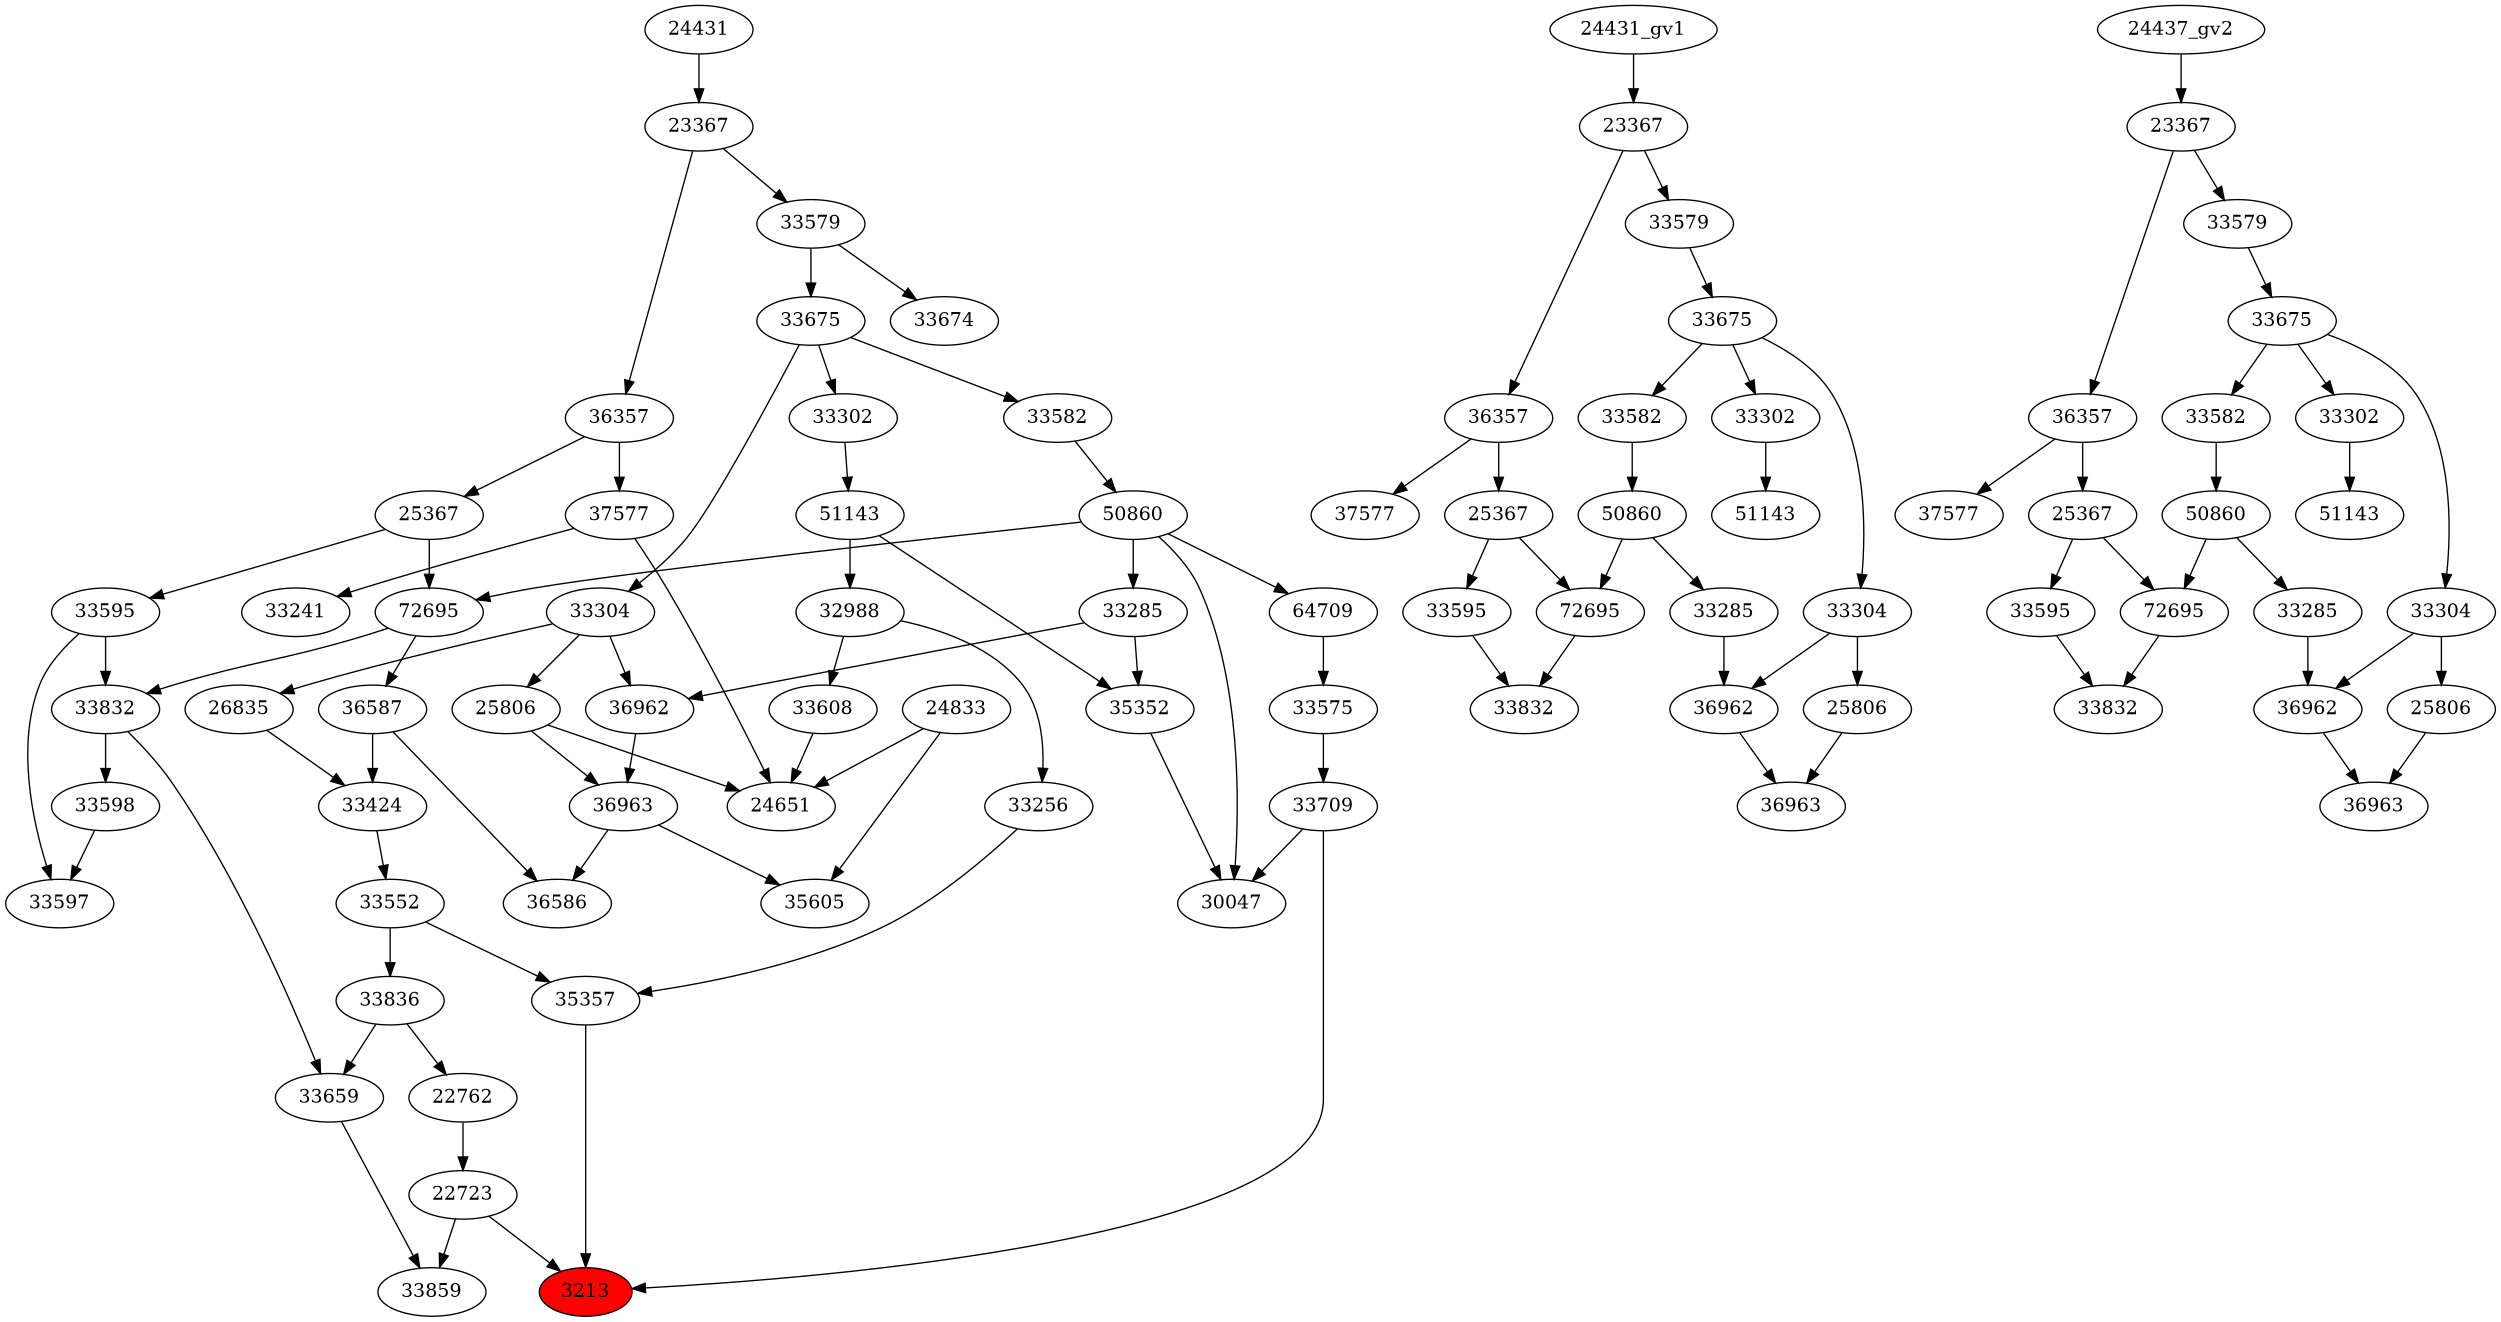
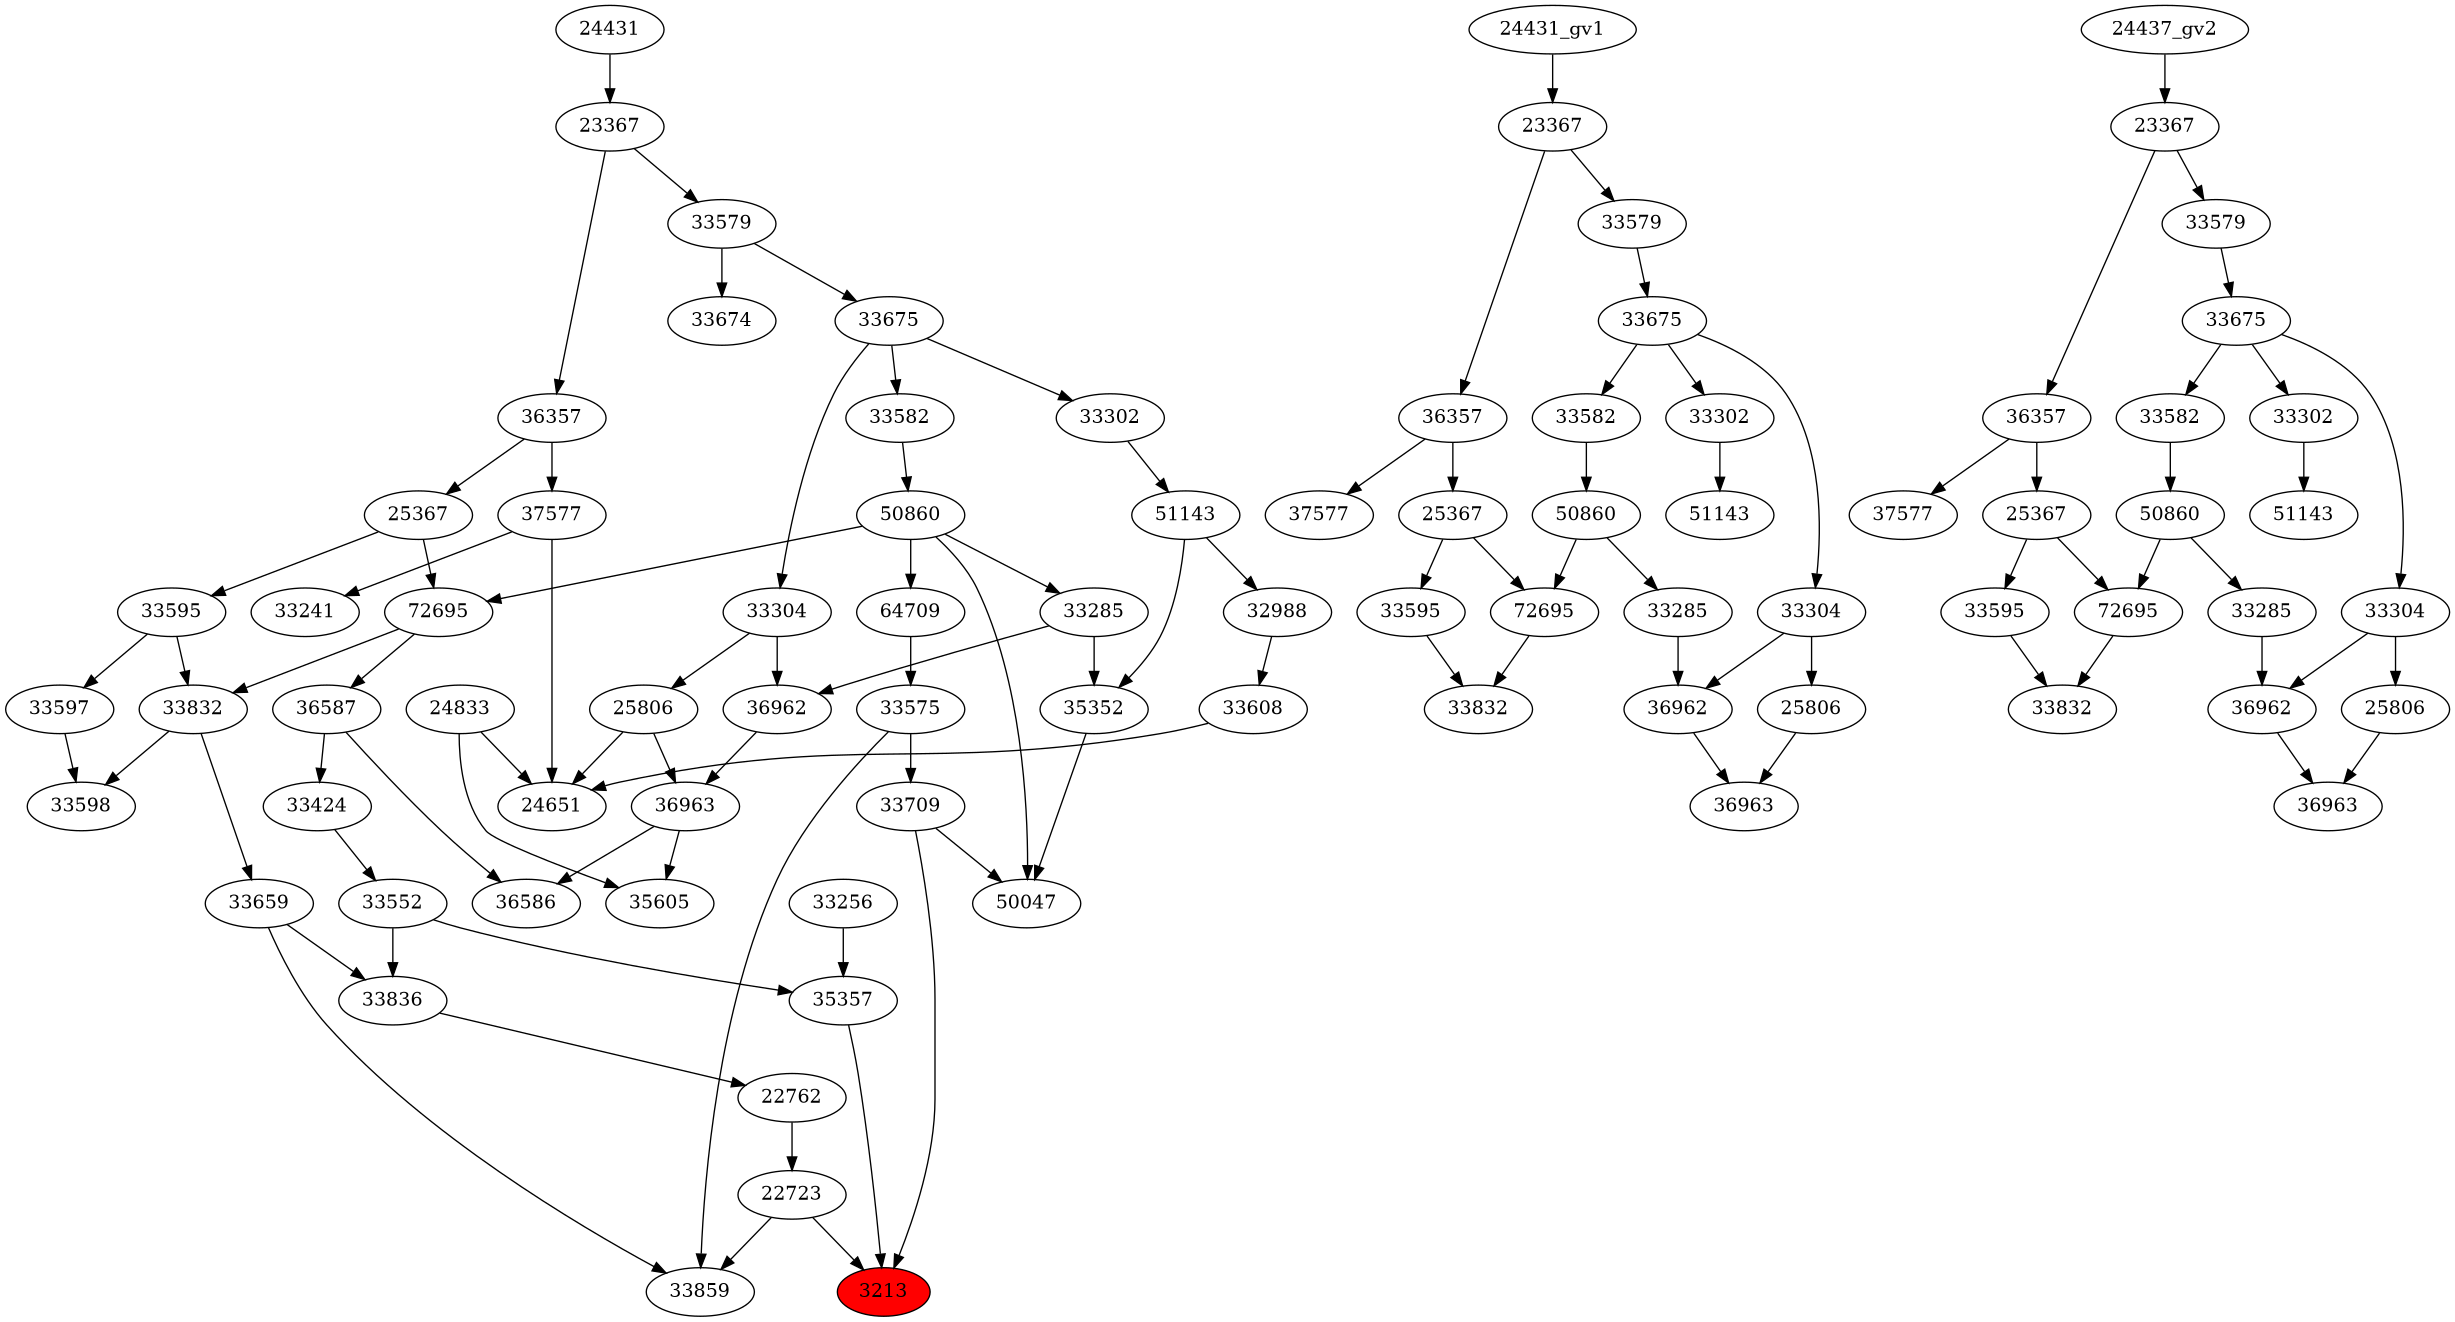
  strict digraph {
    n1 [fillcolor=red label=3213 style=filled]
    n2 [label=35357]
    n3 [label=33709]
    n4 [label=22723]
    n5 [label=33552]
    n6 [label=33256]
-   n7 [label=30047]
+   n7 [label=50047]
    n8 [label=33575]
    n9 [label=33859]
    n10 [label=22762]
    n11 [label=33424]
    n12 [label=32988]
    n13 [label=35352]
    n14 [label=50860]
    n15 [label=64709]
    n16 [label=33285]
    n17 [label=72695]
    n18 [label=36962]
    n19 [label=36587]
    n20 [label=33832]
    n21 [label=36586]
    n22 [label=35605]
    n23 [label=33836]
    n24 [label=33659]
    n25 [label=33241]
-   n26 [label=26835]
    n27 [label=51143]
    n28 [label=36963]
    n29 [label=33582]
    n30 [label=24833]
    n31 [label=33598]
    n32 [label=37577]
    n33 [label=24651]
    n34 [label=33304]
    n35 [label=25806]
    n36 [label=33302]
    n37 [label=33675]
    n38 [label=33597]
    n39 [label=33595]
    n40 [label=36357]
    n41 [label=25367]
    n42 [label=33579]
    n43 [label=33674]
    n44 [label=33608]
    n45 [label=23367]
    n46 [label=24431]
    n47 [label=50860]
    n48 [label=33285]
    n49 [label=72695]
    n50 [label=36962]
    n51 [label=33832]
    n52 [label=33582]
    n53 [label=51143]
    n54 [label=33302]
    n55 [label=36963]
    n56 [label=33675]
    n57 [label=33304]
    n58 [label=25806]
    n59 [label=33595]
    n60 [label=37577]
    n61 [label=36357]
    n62 [label=25367]
    n63 [label=33579]
    n64 [label=23367]
    "24431_gv1"
    n66 [label=50860]
    n67 [label=33285]
    n68 [label=72695]
    n69 [label=36962]
    n70 [label=33832]
    n71 [label=33582]
    n72 [label=51143]
    n73 [label=33302]
    n74 [label=36963]
    n75 [label=33675]
    n76 [label=33304]
    n77 [label=25806]
    n78 [label=33595]
    n79 [label=37577]
    n80 [label=36357]
    n81 [label=25367]
    n82 [label=33579]
    n83 [label=23367]
    n84 [label="24437_gv2"]
    subgraph sub_1 {
      n1
      n2
      n3
      n4
      n5
      n6
      n7
      n8
      n9
      n10
      n11
      n12
      n13
      n14
      n15
      n16
      n17
      n18
      n19
      n20
      n21
      n22
      n23
      n24
      n25
-     n26
      n27
      n28
      n29
      n30
      n31
      n32
      n33
      n34
      n35
      n36
      n37
      n38
      n39
      n40
      n41
      n42
      n43
      n44
      n45
      n46
    }
    subgraph sub_2 {
      n47
      n48
      n49
      n50
      n51
      n52
      n53
      n54
      n55
      n56
      n57
      n58
      n59
      n60
      n61
      n62
      n63
      n64
      "24431_gv1"
    }
    subgraph sub_3 {
      n66
      n67
      n68
      n69
      n70
      n71
      n72
      n73
      n74
      n75
      n76
      n77
      n78
      n79
      n80
      n81
      n82
      n83
      n84
    }
    n2 -> n1
    n3 -> n1
    n3 -> n7
    n4 -> n1
    n4 -> n9
    n5 -> n2
    n5 -> n23
    n6 -> n2
    n8 -> n3
+   n8 -> n9
    n10 -> n4
    n11 -> n5
-   n12 -> n6
    n12 -> n44
    n13 -> n7
    n14 -> n7
    n14 -> n15
    n14 -> n16
    n14 -> n17
    n15 -> n8
    n16 -> n13
    n16 -> n18
    n17 -> n19
    n17 -> n20
    n18 -> n28
    n19 -> n11
    n19 -> n21
    n20 -> n24
    n20 -> n31
    n23 -> n10
    n24 -> n9
-   n23 -> n24
-   n26 -> n11
+   n24 -> n23
    n27 -> n12
    n27 -> n13
    n28 -> n21
    n28 -> n22
    n29 -> n14
    n30 -> n22
    n30 -> n33
    n32 -> n25
    n32 -> n33
    n34 -> n18
-   n34 -> n26
    n34 -> n35
    n35 -> n28
    n35 -> n33
    n36 -> n27
    n37 -> n29
    n37 -> n34
    n37 -> n36
-   n31 -> n38
+   n38 -> n31
    n39 -> n20
    n39 -> n38
    n40 -> n32
    n40 -> n41
    n41 -> n17
    n41 -> n39
    n42 -> n37
    n42 -> n43
    n44 -> n33
    n45 -> n40
    n45 -> n42
    n46 -> n45
    n47 -> n48
    n47 -> n49
    n48 -> n50
    n49 -> n51
    n50 -> n55
    n52 -> n47
    n54 -> n53
    n56 -> n52
    n56 -> n54
    n56 -> n57
    n57 -> n50
    n57 -> n58
    n58 -> n55
    n59 -> n51
    n61 -> n60
    n61 -> n62
    n62 -> n49
    n62 -> n59
    n63 -> n56
    n64 -> n61
    n64 -> n63
    "24431_gv1" -> n64
    n66 -> n67
    n66 -> n68
    n67 -> n69
    n68 -> n70
    n69 -> n74
    n71 -> n66
    n73 -> n72
    n75 -> n71
    n75 -> n73
    n75 -> n76
    n76 -> n69
    n76 -> n77
    n77 -> n74
    n78 -> n70
    n80 -> n79
    n80 -> n81
    n81 -> n68
    n81 -> n78
    n82 -> n75
    n83 -> n80
    n83 -> n82
    n84 -> n83
  }
